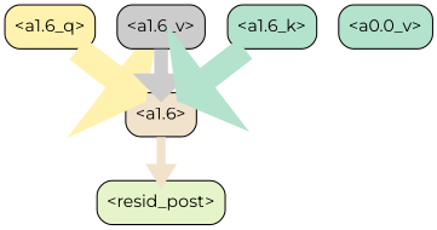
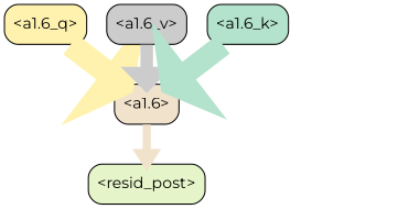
  strict digraph {
    fontname=Montserrat
    splines=true
    node [color=black fillcolor="#b3e2cd" fontname=Montserrat shape=box style="filled, rounded"]
    edge [fontname=Montserrat]
    "<a1.6>" [fillcolor="#f1e2cc"]
    "<resid_post>" [fillcolor="#e6f5c9"]
    "<a1.6_q>" [fillcolor="#fff2ae"]
    "<a1.6_v>" [fillcolor="#cccccc"]
    "<a1.6_k>"
-   "<a0.0_v>"
    "<a1.6>" -> "<resid_post>" [color="#f1e2cc" penwidth=7.245298147201538]
    "<a1.6_q>" -> "<a1.6>" [color="#fff2ae" penwidth=21.695740699768066]
    "<a1.6_v>" -> "<a1.6>" [color="#cccccc" penwidth=11.330328941345215]
    "<a1.6_k>" -> "<a1.6>" [color="#b3e2cd" penwidth=20.15286922454834]
  }
